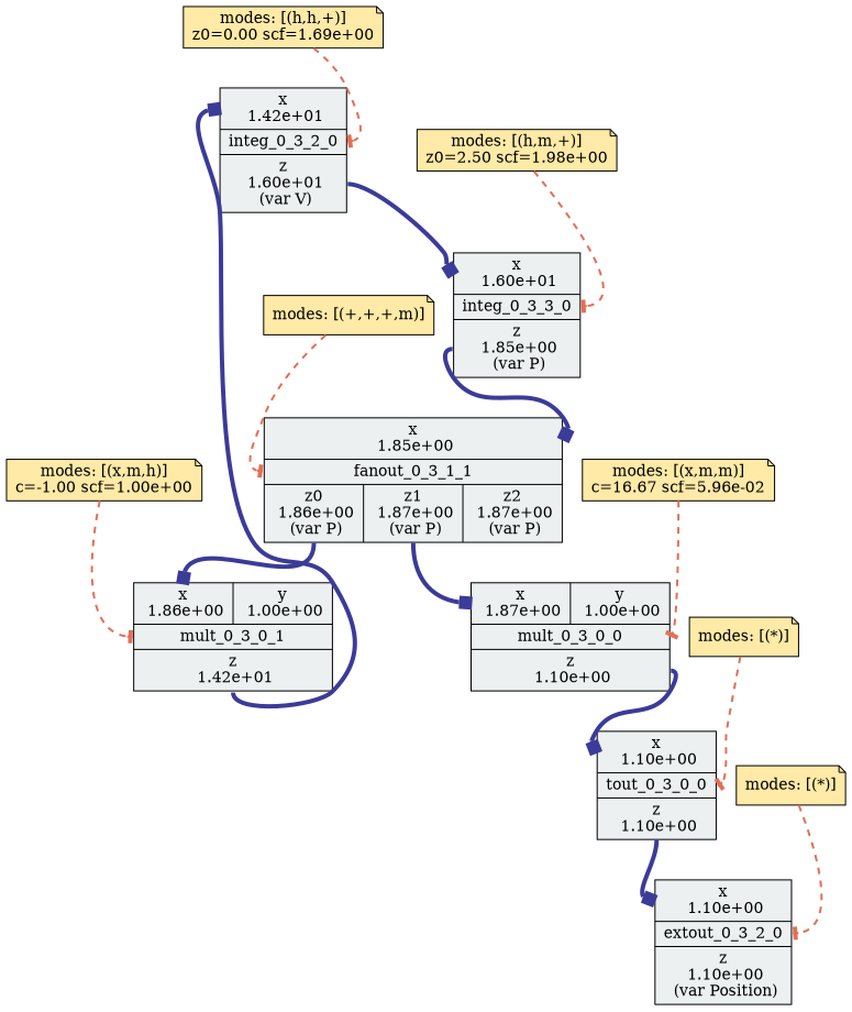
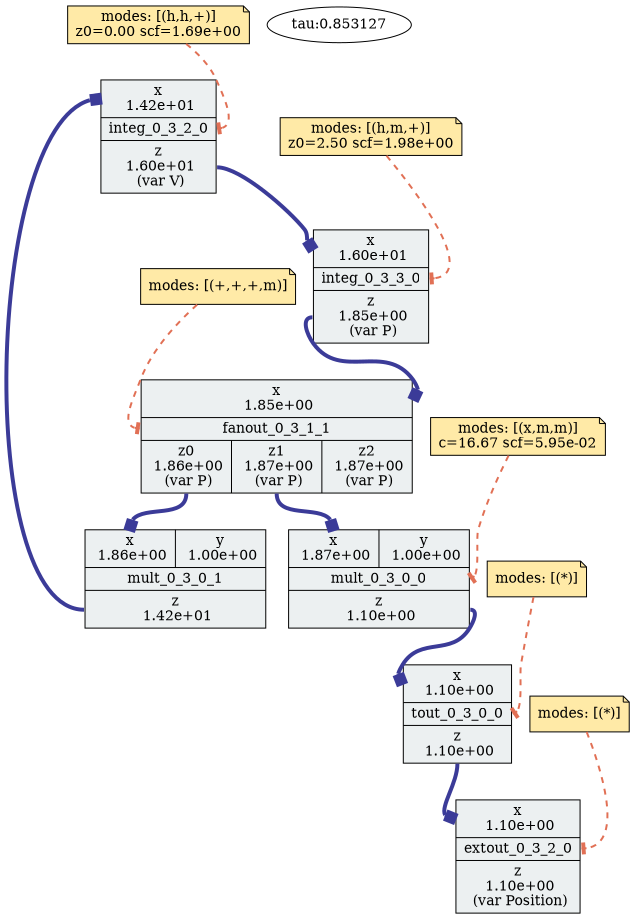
  digraph {
    shape=record
    splines=true
    node [fillcolor="#ecf0f1" shape=record style=filled]
    edge [arrowhead=box arrowtail=normal color="#3B3B98" headport=x penwidth=4]
    n1 [label="{{<x> x\n 1.42e+01} |<block> integ_0_3_2_0| {<z> z\n 1.60e+01\n (var V)}}"]
    n2 [label="{{<x> x\n 1.60e+01} |<block> integ_0_3_3_0| {<z> z\n 1.85e+00\n (var P)}}"]
    n3 [label="{{<x> x\n 1.85e+00} |<block> fanout_0_3_1_1| {<z0> z0\n 1.86e+00\n (var P)|<z1> z1\n 1.87e+00\n (var P)|<z2> z2\n 1.87e+00\n (var P)}}"]
    n4 [fillcolor="#ffeaa7" label="\modes: [(h,h,+)]\nz0=0.00 scf=1.69e+00" shape=note]
    n5 [label="{{<x> x\n 1.86e+00|<y> y\n 1.00e+00} |<block> mult_0_3_0_1| {<z> z\n 1.42e+01}}"]
    n6 [label="{{<x> x\n 1.87e+00|<y> y\n 1.00e+00} |<block> mult_0_3_0_0| {<z> z\n 1.10e+00}}"]
    n7 [fillcolor="#ffeaa7" label="\modes: [(h,m,+)]\nz0=2.50 scf=1.98e+00" shape=note]
-   n8 [fillcolor="#ffeaa7" label="\modes: [(x,m,h)]\nc=-1.00 scf=1.00e+00" shape=note]
    n9 [label="{{<x> x\n 1.10e+00} |<block> tout_0_3_0_0| {<z> z\n 1.10e+00}}"]
    n10 [label="{{<x> x\n 1.10e+00} |<block> extout_0_3_2_0| {<z> z\n 1.10e+00\n (var Position)}}"]
-   n11 [fillcolor="#ffeaa7" label="\modes: [(x,m,m)]\nc=16.67 scf=5.96e-02" shape=note]
+   n11 [fillcolor="#ffeaa7" label="\modes: [(x,m,m)]\nc=16.67 scf=5.95e-02" shape=note]
    n12 [fillcolor="#ffeaa7" label="\modes: [(*)]" shape=note]
    n13 [fillcolor="#ffeaa7" label="\modes: [(+,+,+,m)]" shape=note]
    n14 [fillcolor="#ffeaa7" label="\modes: [(*)]" shape=note]
+   n15 [label="tau:0.853127" fillcolor="" shape="" style=""]
    n1 -> n2 [tailport=z]
    n2 -> n3 [tailport=z]
    n3 -> n5 [tailport=z0]
    n3 -> n6 [tailport=z1]
    n4 -> n1 [arrowhead=tee color="#e17055" headport=block penwidth=2 style=dashed]
    n5 -> n1 [tailport=z]
    n6 -> n9 [tailport=z]
    n7 -> n2 [arrowhead=tee color="#e17055" headport=block penwidth=2 style=dashed]
-   n8 -> n5 [arrowhead=tee color="#e17055" headport=block penwidth=2 style=dashed]
    n9 -> n10 [tailport=z]
    n11 -> n6 [arrowhead=tee color="#e17055" headport=block penwidth=2 style=dashed]
    n12 -> n10 [arrowhead=tee color="#e17055" headport=block penwidth=2 style=dashed]
    n13 -> n3 [arrowhead=tee color="#e17055" headport=block penwidth=2 style=dashed]
    n14 -> n9 [arrowhead=tee color="#e17055" headport=block penwidth=2 style=dashed]
  }
